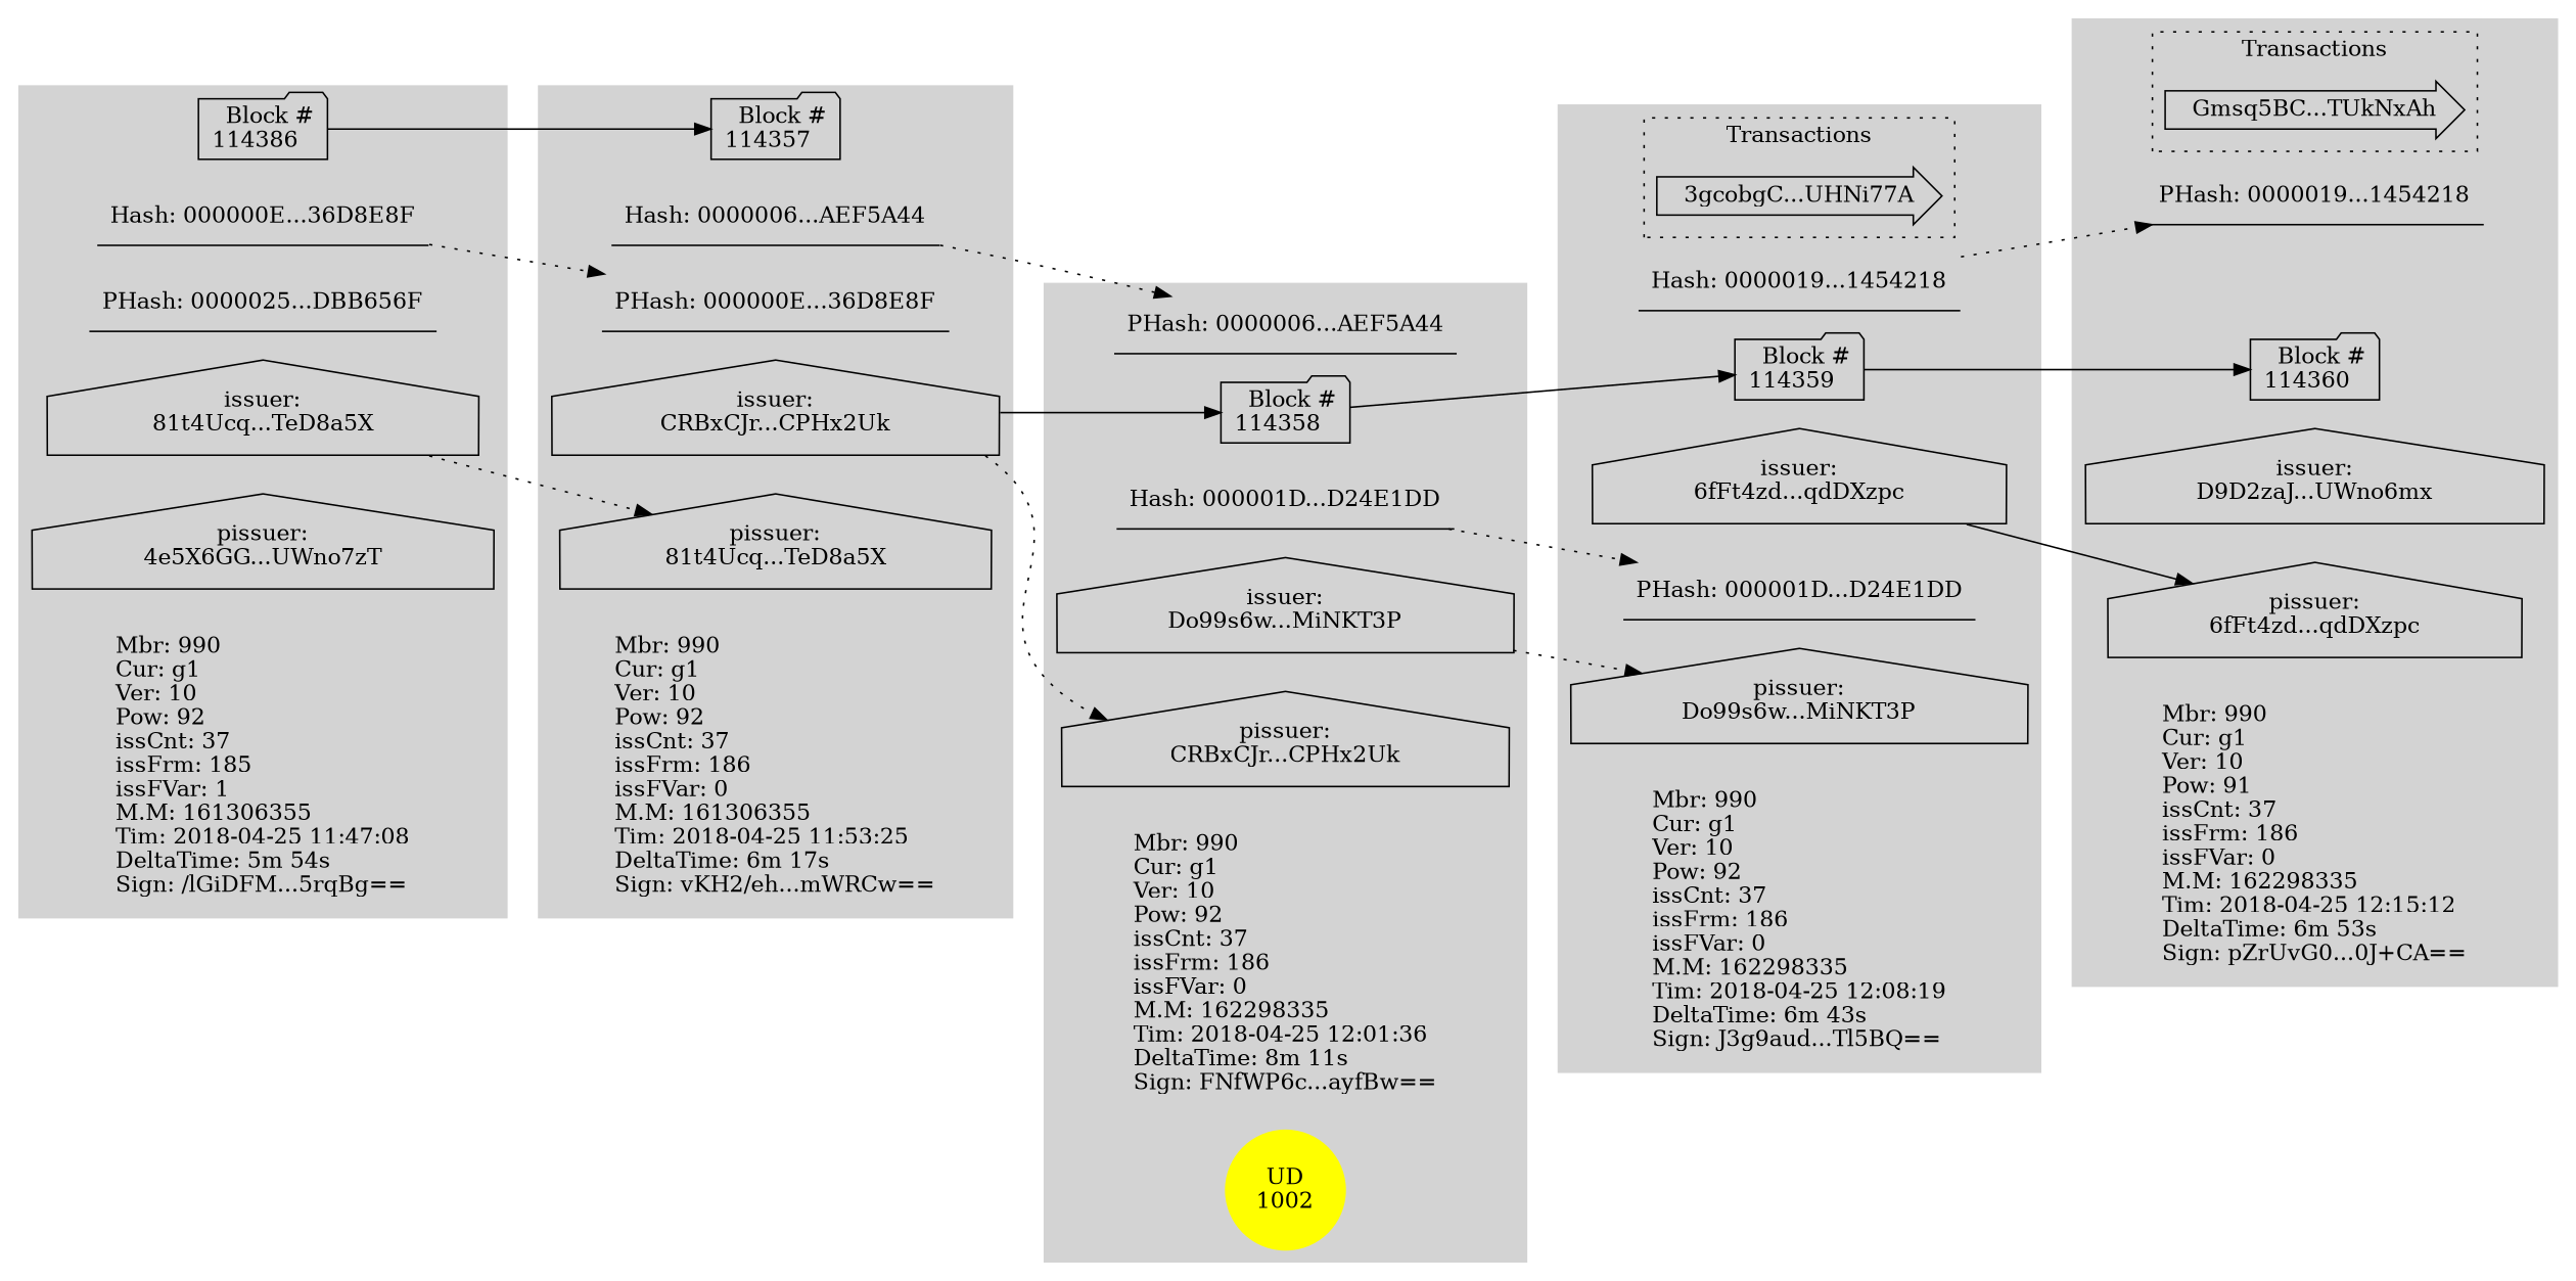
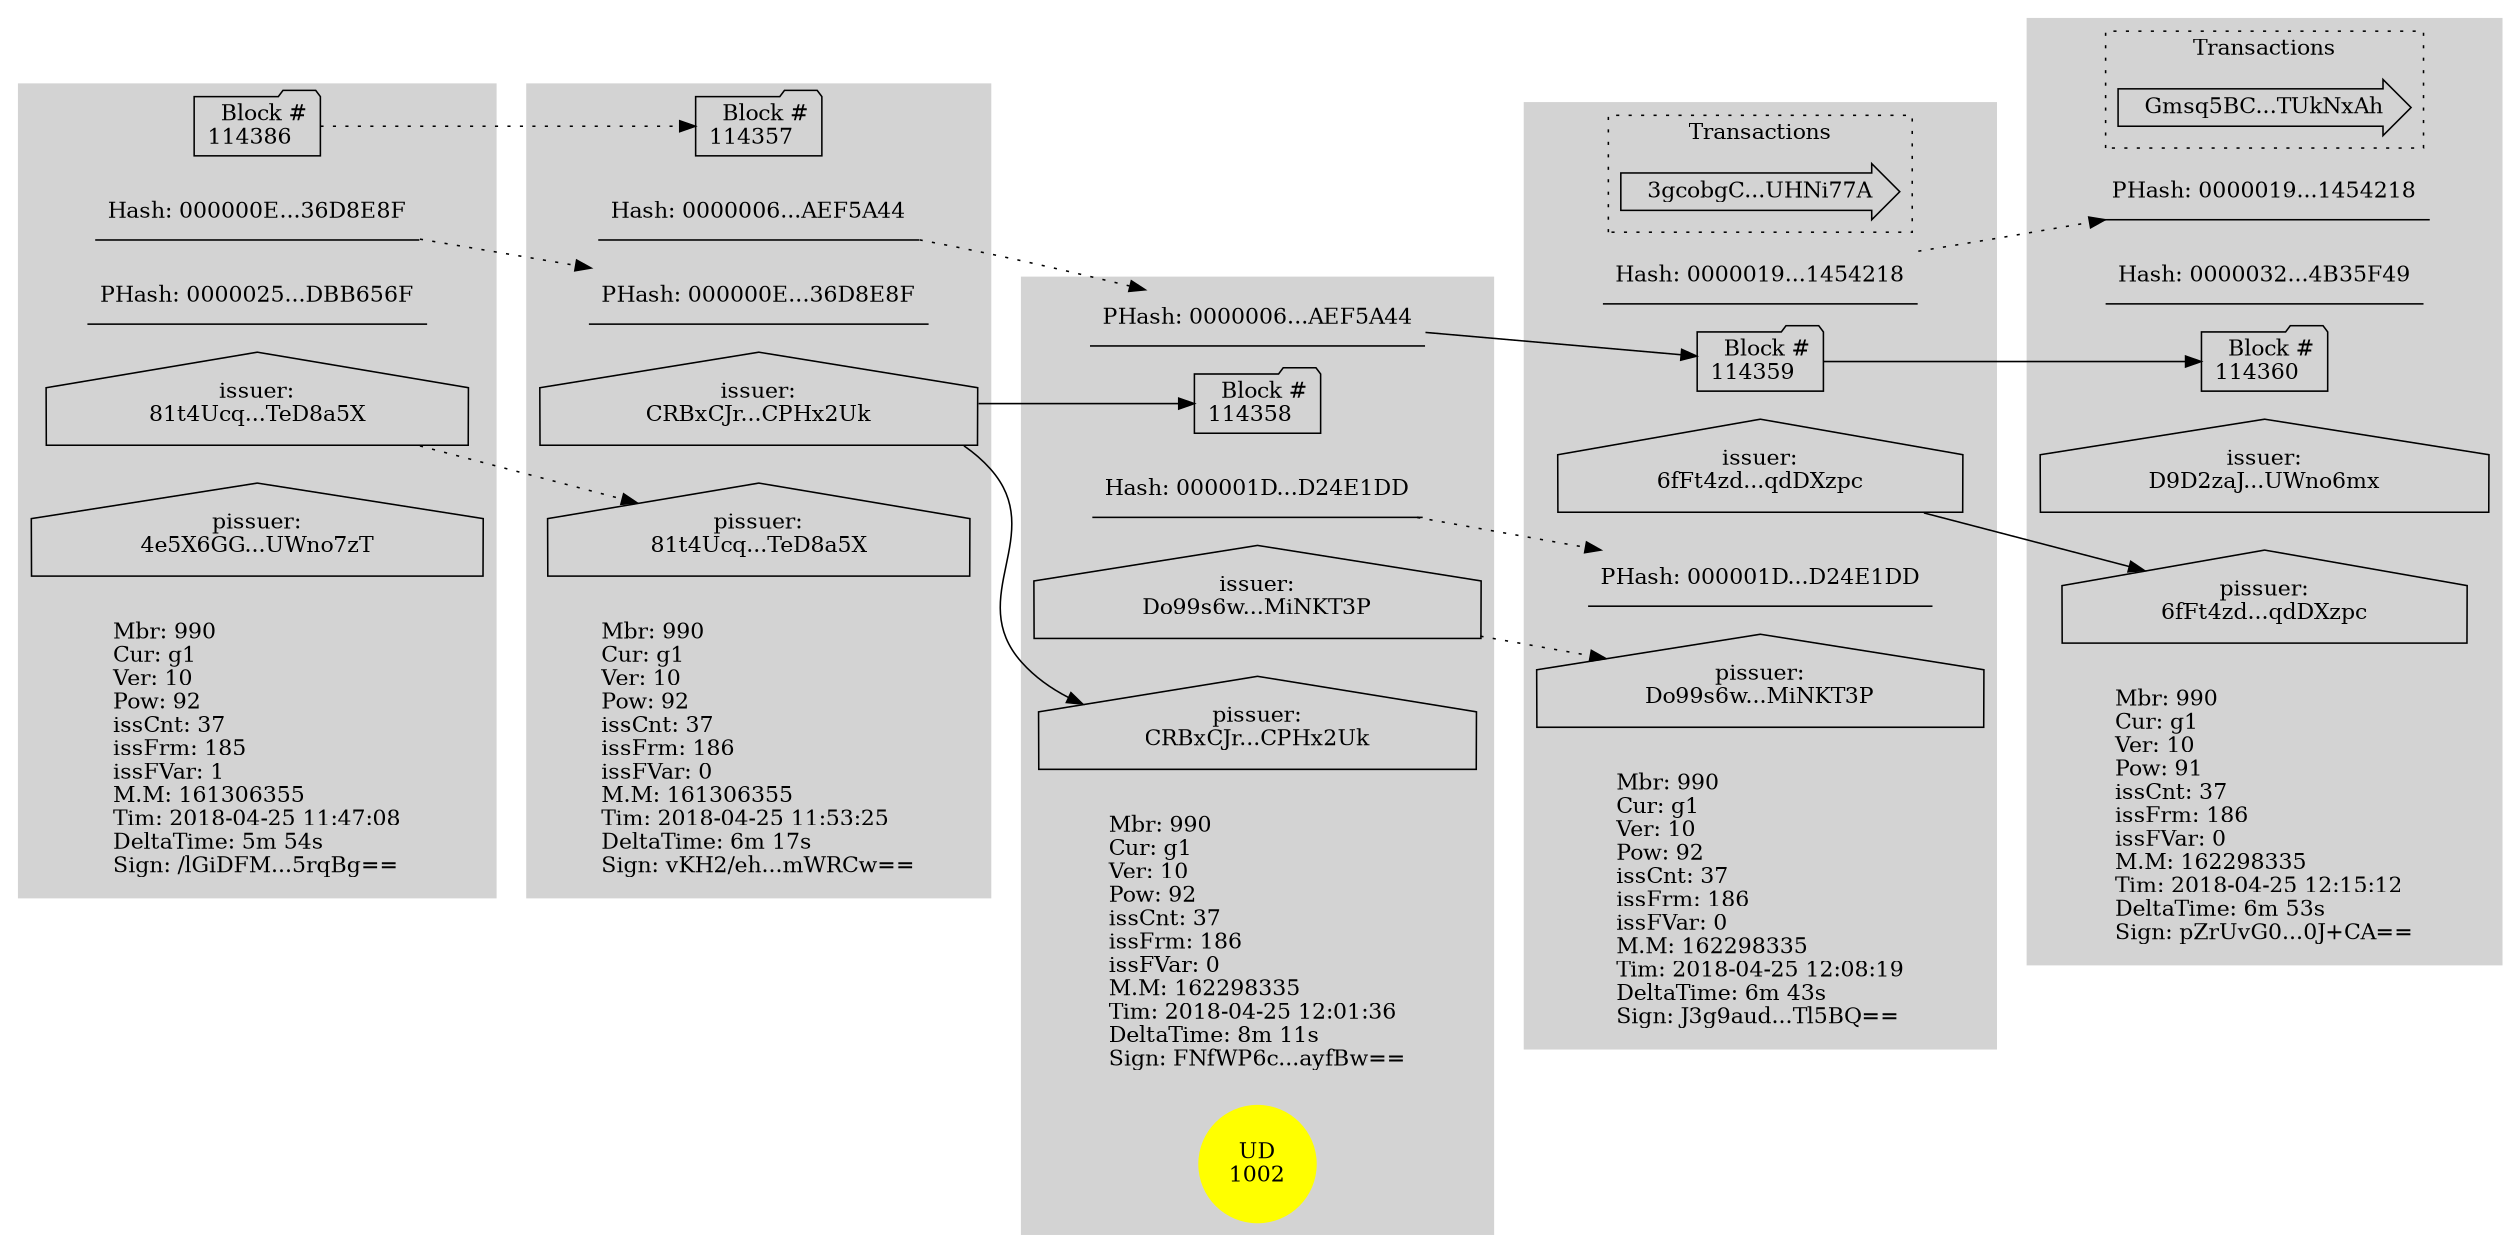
  digraph {
    fontname="DejaVu Serif"
    rankdir=LR
    node [fontname="DejaVu Serif" shape=underline]
    edge [fontname="DejaVu Serif" weight=0 style=dotted]
    n1 [label="  Block #\n114386  " shape=folder]
    n2 [label="Hash: 000000E...36D8E8F"]
    n3 [label="PHash: 0000025...DBB656F"]
    n4 [label="issuer:\n81t4Ucq...TeD8a5X" shape=house]
    n5 [label="pissuer:\n4e5X6GG...UWno7zT" shape=house]
    n6 [label="Mbr: 990\lCur: g1\lVer: 10\lPow: 92\lissCnt: 37\lissFrm: 185\lissFVar: 1\lM.M: 161306355\lTim: 2018-04-25 11:47:08\lDeltaTime: 5m 54s\lSign: /lGiDFM...5rqBg==\l" labeljust=l shape=plaintext]
    n7 [label="  Block #\n114357  " shape=folder]
    n8 [label="Hash: 0000006...AEF5A44"]
    n9 [label="PHash: 000000E...36D8E8F"]
    n10 [label="issuer:\nCRBxCJr...CPHx2Uk" shape=house]
    n11 [label="pissuer:\n81t4Ucq...TeD8a5X" shape=house]
    n12 [label="Mbr: 990\lCur: g1\lVer: 10\lPow: 92\lissCnt: 37\lissFrm: 186\lissFVar: 0\lM.M: 161306355\lTim: 2018-04-25 11:53:25\lDeltaTime: 6m 17s\lSign: vKH2/eh...mWRCw==\l" labeljust=l shape=plaintext]
    n13 [label="  Block #\n114358  " shape=folder]
    n14 [label="Hash: 000001D...D24E1DD"]
    n15 [label="PHash: 0000006...AEF5A44"]
    n16 [label="issuer:\nDo99s6w...MiNKT3P" shape=house]
    n17 [label="pissuer:\nCRBxCJr...CPHx2Uk" shape=house]
    n18 [label="Mbr: 990\lCur: g1\lVer: 10\lPow: 92\lissCnt: 37\lissFrm: 186\lissFVar: 0\lM.M: 162298335\lTim: 2018-04-25 12:01:36\lDeltaTime: 8m 11s\lSign: FNfWP6c...ayfBw==\l" labeljust=l shape=plaintext]
    n19 [color=yellow label="UD\n1002" shape=circle style=filled]
    n20 [label="  3gcobgC...UHNi77A  " shape=rarrow]
    n21 [label="  Block #\n114359  " shape=folder]
    n22 [label="Hash: 0000019...1454218"]
    n23 [label="PHash: 000001D...D24E1DD"]
    n24 [label="issuer:\n6fFt4zd...qdDXzpc" shape=house]
    n25 [label="pissuer:\nDo99s6w...MiNKT3P" shape=house]
    n26 [label="Mbr: 990\lCur: g1\lVer: 10\lPow: 92\lissCnt: 37\lissFrm: 186\lissFVar: 0\lM.M: 162298335\lTim: 2018-04-25 12:08:19\lDeltaTime: 6m 43s\lSign: J3g9aud...Tl5BQ==\l" labeljust=l shape=plaintext]
    n27 [label="  Gmsq5BC...TUkNxAh  " shape=rarrow]
    n28 [label="  Block #\n114360  " shape=folder]
+   n29 [label="Hash: 0000032...4B35F49"]
    n30 [label="PHash: 0000019...1454218"]
    n31 [label="issuer:\nD9D2zaJ...UWno6mx" shape=house]
    n32 [label="pissuer:\n6fFt4zd...qdDXzpc" shape=house]
    n33 [label="Mbr: 990\lCur: g1\lVer: 10\lPow: 91\lissCnt: 37\lissFrm: 186\lissFVar: 0\lM.M: 162298335\lTim: 2018-04-25 12:15:12\lDeltaTime: 6m 53s\lSign: pZrUvG0...0J+CA==\l" labeljust=l shape=plaintext]
    subgraph cluster_1 {
      color=lightgrey
      rankdir=TB
      style=filled
      n1
      n2
      n3
      n4
      n5
      n6
    }
    subgraph cluster_2 {
      color=lightgrey
      rankdir=TB
      style=filled
      n7
      n8
      n9
      n10
      n11
      n12
    }
    subgraph cluster_3 {
      color=lightgrey
      rankdir=TB
      style=filled
      n13
      n14
      n15
      n16
      n17
      n18
      n19
    }
    subgraph cluster_4 {
      color=lightgrey
      rankdir=TB
      style=filled
      n21
      n22
      n23
      n24
      n25
      n26
      subgraph cluster_5 {
        color=black
        label=Transactions
        labelloc=t
        rankdir=TB
        style=dotted
        n20
      }
    }
    subgraph cluster_6 {
      color=lightgrey
      rankdir=TB
      style=filled
      n28
+     n29
      n30
      n31
      n32
      n33
      subgraph cluster_7 {
        color=black
        label=Transactions
        labelloc=t
        rankdir=TB
        style=dotted
        n27
      }
    }
    subgraph cluster_8 {
      color=black
    }
-   n1 -> n7 [weight=10 style=""]
+   n1 -> n7 [weight=10]
    n2 -> n9
    n4 -> n11
    n8 -> n15
    n10 -> n13 [weight=10 style=""]
-   n10 -> n17
-   n13 -> n21 [weight=10 style=""]
+   n10 -> n17 [style=solid]
+   n15 -> n21 [weight=10 style=""]
    n14 -> n23
    n16 -> n25
    n21 -> n28 [weight=10 style=""]
    n22 -> n30
    n24 -> n32 [style=solid]
  }
